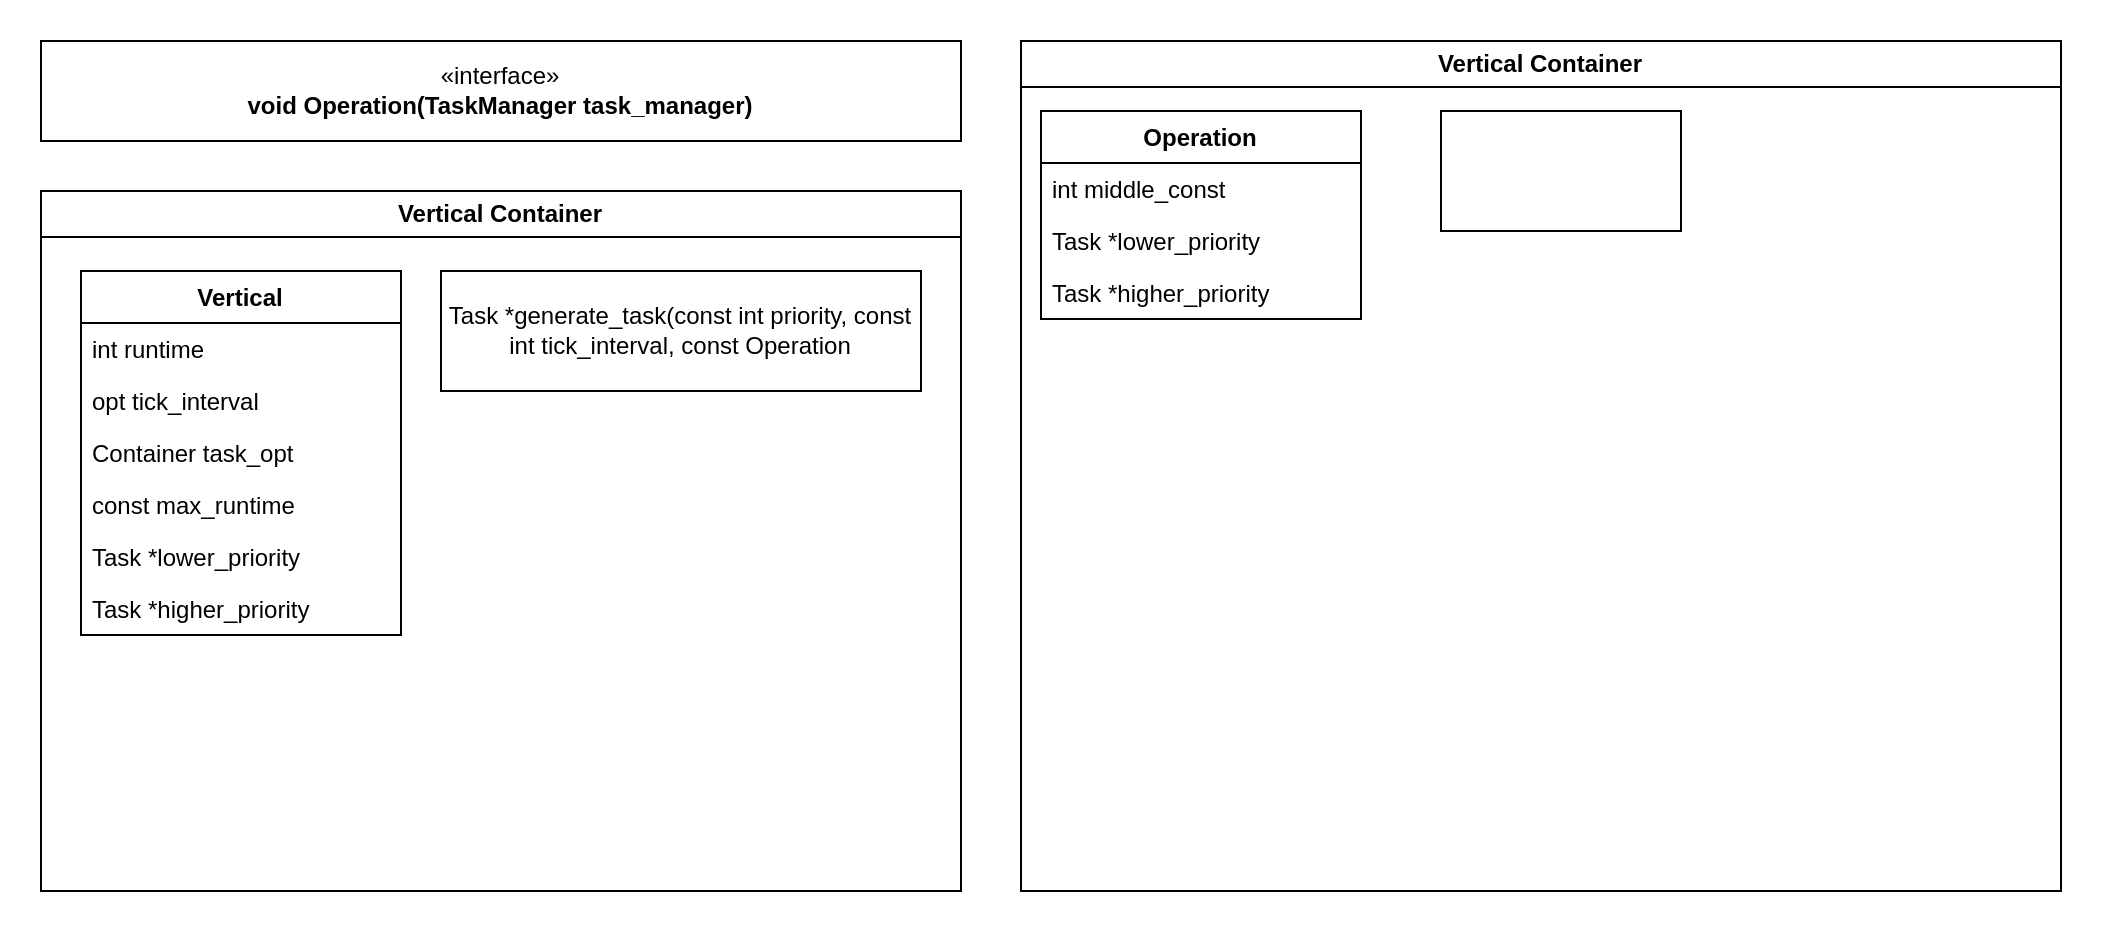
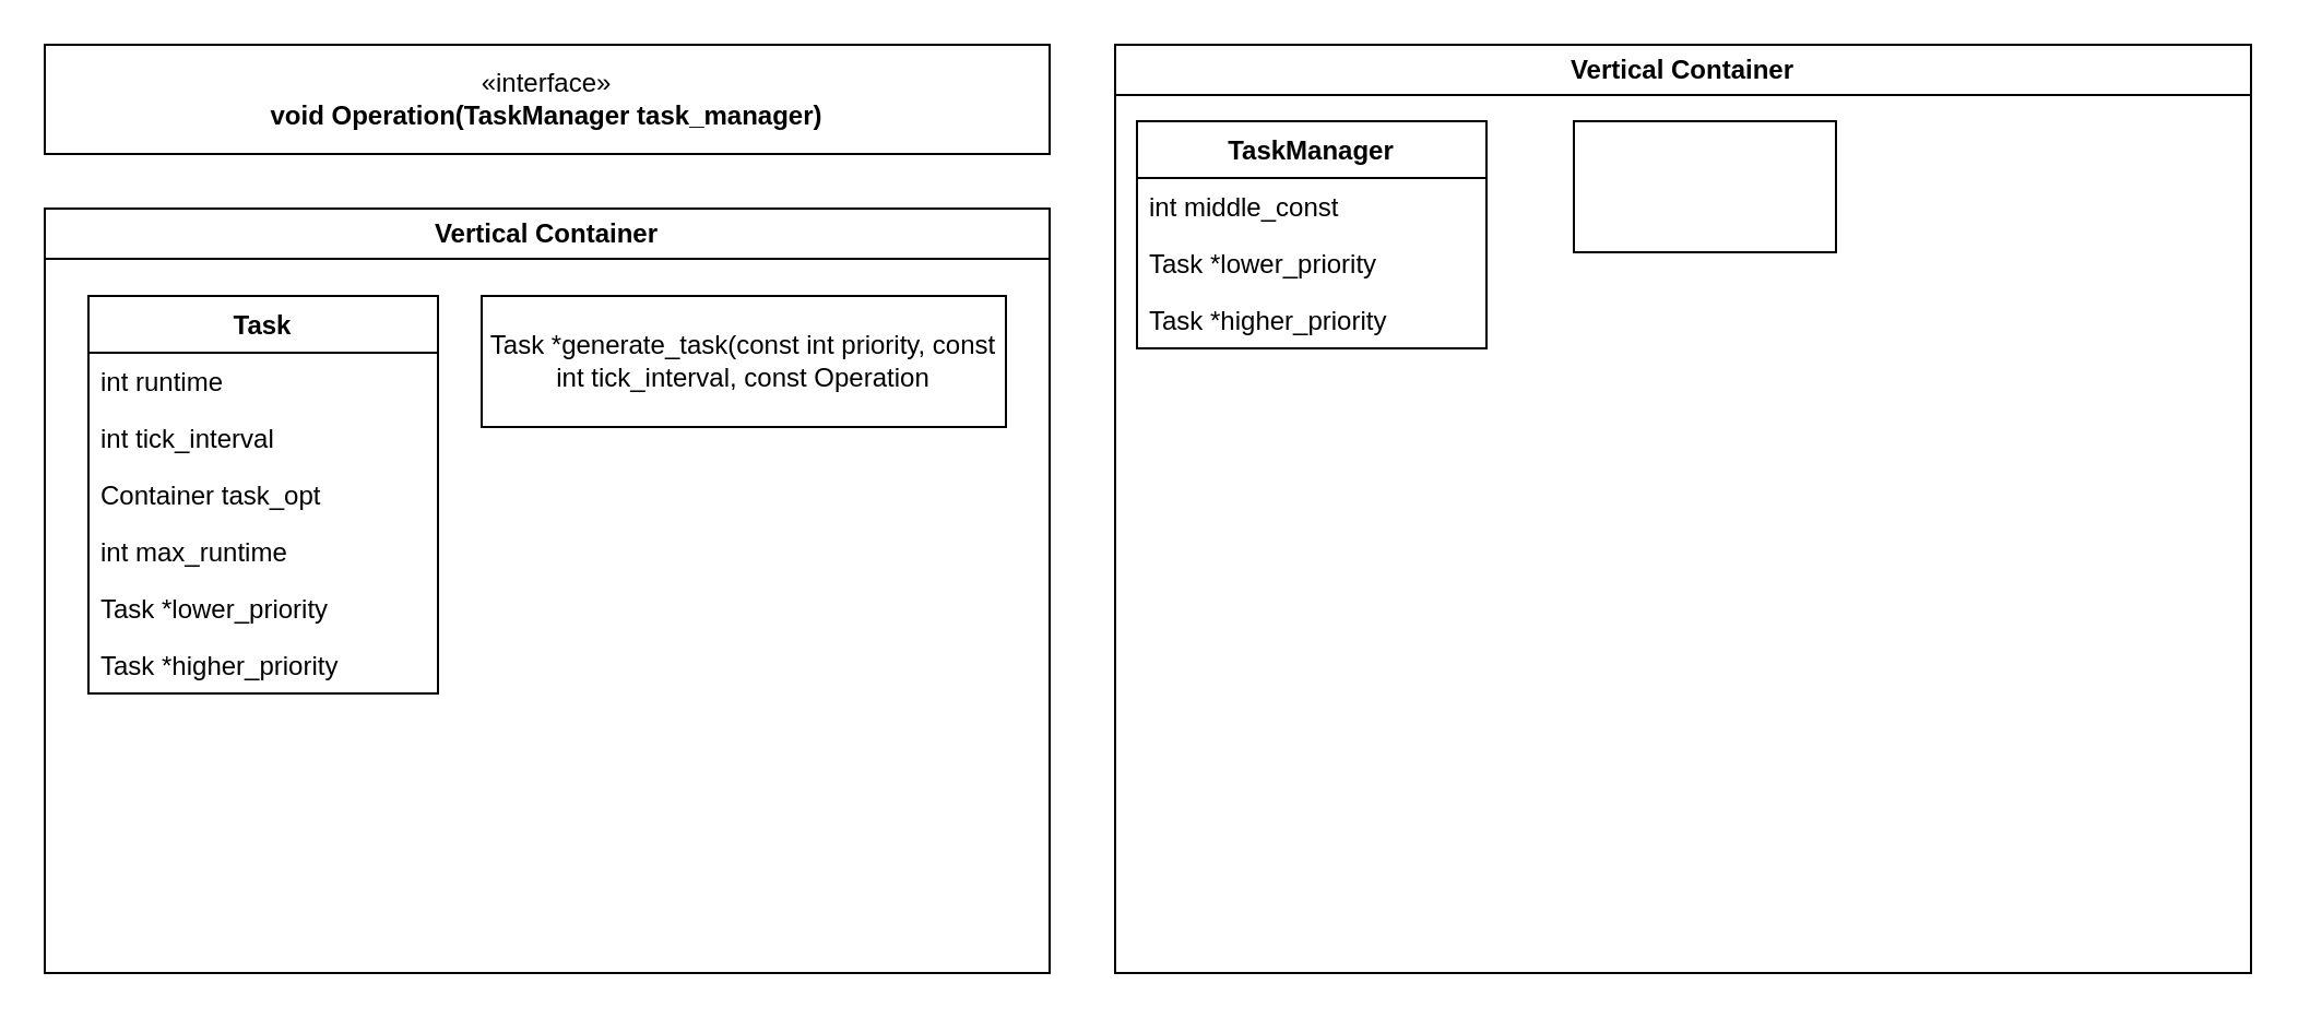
  <mxCell id="0" />
  <mxCell id="1" parent="0" />
- <mxCell id="2" value="Vertical" style="swimlane;fontStyle=1;align=center;verticalAlign=top;childLayout=stackLayout;horizontal=1;startSize=26;horizontalStack=0;resizeParent=1;resizeParentMax=0;resizeLast=0;collapsible=1;marginBottom=0;whiteSpace=wrap;html=1;" vertex="1" parent="1"><mxGeometry x="40" y="135" width="160" height="182" as="geometry" /></mxCell>
+ <mxCell id="2" value="Task" style="swimlane;fontStyle=1;align=center;verticalAlign=top;childLayout=stackLayout;horizontal=1;startSize=26;horizontalStack=0;resizeParent=1;resizeParentMax=0;resizeLast=0;collapsible=1;marginBottom=0;whiteSpace=wrap;html=1;" vertex="1" parent="1"><mxGeometry x="40" y="135" width="160" height="182" as="geometry" /></mxCell>
  <mxCell id="3" value="int runtime" style="text;strokeColor=none;fillColor=none;align=left;verticalAlign=top;spacingLeft=4;spacingRight=4;overflow=hidden;rotatable=0;points=[[0,0.5],[1,0.5]];portConstraint=eastwest;whiteSpace=wrap;html=1;" vertex="1" parent="2"><mxGeometry y="26" width="160" height="26" as="geometry" /></mxCell>
- <mxCell id="4" value="opt tick_interval" style="text;strokeColor=none;fillColor=none;align=left;verticalAlign=top;spacingLeft=4;spacingRight=4;overflow=hidden;rotatable=0;points=[[0,0.5],[1,0.5]];portConstraint=eastwest;whiteSpace=wrap;html=1;" vertex="1" parent="2"><mxGeometry y="52" width="160" height="26" as="geometry" /></mxCell>
+ <mxCell id="4" value="int tick_interval" style="text;strokeColor=none;fillColor=none;align=left;verticalAlign=top;spacingLeft=4;spacingRight=4;overflow=hidden;rotatable=0;points=[[0,0.5],[1,0.5]];portConstraint=eastwest;whiteSpace=wrap;html=1;" vertex="1" parent="2"><mxGeometry y="52" width="160" height="26" as="geometry" /></mxCell>
  <mxCell id="5" value="Container task_opt" style="text;strokeColor=none;fillColor=none;align=left;verticalAlign=top;spacingLeft=4;spacingRight=4;overflow=hidden;rotatable=0;points=[[0,0.5],[1,0.5]];portConstraint=eastwest;whiteSpace=wrap;html=1;" vertex="1" parent="2"><mxGeometry y="78" width="160" height="26" as="geometry" /></mxCell>
- <mxCell id="6" value="const max_runtime" style="text;strokeColor=none;fillColor=none;align=left;verticalAlign=top;spacingLeft=4;spacingRight=4;overflow=hidden;rotatable=0;points=[[0,0.5],[1,0.5]];portConstraint=eastwest;whiteSpace=wrap;html=1;" vertex="1" parent="2"><mxGeometry y="104" width="160" height="26" as="geometry" /></mxCell>
+ <mxCell id="6" value="int max_runtime" style="text;strokeColor=none;fillColor=none;align=left;verticalAlign=top;spacingLeft=4;spacingRight=4;overflow=hidden;rotatable=0;points=[[0,0.5],[1,0.5]];portConstraint=eastwest;whiteSpace=wrap;html=1;" vertex="1" parent="2"><mxGeometry y="104" width="160" height="26" as="geometry" /></mxCell>
  <mxCell id="7" value="Task *lower_priority" style="text;strokeColor=none;fillColor=none;align=left;verticalAlign=top;spacingLeft=4;spacingRight=4;overflow=hidden;rotatable=0;points=[[0,0.5],[1,0.5]];portConstraint=eastwest;whiteSpace=wrap;html=1;" vertex="1" parent="2"><mxGeometry y="130" width="160" height="26" as="geometry" /></mxCell>
  <mxCell id="8" value="Task *higher_priority" style="text;strokeColor=none;fillColor=none;align=left;verticalAlign=top;spacingLeft=4;spacingRight=4;overflow=hidden;rotatable=0;points=[[0,0.5],[1,0.5]];portConstraint=eastwest;whiteSpace=wrap;html=1;" vertex="1" parent="2"><mxGeometry y="156" width="160" height="26" as="geometry" /></mxCell>
  <mxCell id="9" value="«interface»&lt;br&gt;&lt;b&gt;void Operation(TaskManager task_manager)&lt;/b&gt;" style="html=1;whiteSpace=wrap;" vertex="1" parent="1"><mxGeometry x="20" y="20" width="460" height="50" as="geometry" /></mxCell>
  <mxCell id="10" value="Vertical Container" style="swimlane;whiteSpace=wrap;html=1;" vertex="1" parent="1"><mxGeometry x="510" y="20" width="520" height="425" as="geometry" /></mxCell>
- <mxCell id="11" value="Operation" style="swimlane;fontStyle=1;align=center;verticalAlign=top;childLayout=stackLayout;horizontal=1;startSize=26;horizontalStack=0;resizeParent=1;resizeParentMax=0;resizeLast=0;collapsible=1;marginBottom=0;whiteSpace=wrap;html=1;" vertex="1" parent="10"><mxGeometry x="10" y="35" width="160" height="104" as="geometry" /></mxCell>
+ <mxCell id="11" value="TaskManager" style="swimlane;fontStyle=1;align=center;verticalAlign=top;childLayout=stackLayout;horizontal=1;startSize=26;horizontalStack=0;resizeParent=1;resizeParentMax=0;resizeLast=0;collapsible=1;marginBottom=0;whiteSpace=wrap;html=1;" vertex="1" parent="10"><mxGeometry x="10" y="35" width="160" height="104" as="geometry" /></mxCell>
  <mxCell id="12" value="int middle_const" style="text;strokeColor=none;fillColor=none;align=left;verticalAlign=top;spacingLeft=4;spacingRight=4;overflow=hidden;rotatable=0;points=[[0,0.5],[1,0.5]];portConstraint=eastwest;whiteSpace=wrap;html=1;" vertex="1" parent="11"><mxGeometry y="26" width="160" height="26" as="geometry" /></mxCell>
  <mxCell id="13" value="Task *lower_priority" style="text;strokeColor=none;fillColor=none;align=left;verticalAlign=top;spacingLeft=4;spacingRight=4;overflow=hidden;rotatable=0;points=[[0,0.5],[1,0.5]];portConstraint=eastwest;whiteSpace=wrap;html=1;" vertex="1" parent="11"><mxGeometry y="52" width="160" height="26" as="geometry" /></mxCell>
  <mxCell id="14" value="Task *higher_priority" style="text;strokeColor=none;fillColor=none;align=left;verticalAlign=top;spacingLeft=4;spacingRight=4;overflow=hidden;rotatable=0;points=[[0,0.5],[1,0.5]];portConstraint=eastwest;whiteSpace=wrap;html=1;" vertex="1" parent="11"><mxGeometry y="78" width="160" height="26" as="geometry" /></mxCell>
  <mxCell id="15" value="" style="rounded=0;whiteSpace=wrap;html=1;" vertex="1" parent="10"><mxGeometry x="210" y="35" width="120" height="60" as="geometry" /></mxCell>
  <mxCell id="16" value="Vertical Container" style="swimlane;whiteSpace=wrap;html=1;" vertex="1" parent="1"><mxGeometry x="20" y="95" width="460" height="350" as="geometry" /></mxCell>
  <mxCell id="17" value="Task *generate_task(const int priority, const int tick_interval, const Operation" style="rounded=0;whiteSpace=wrap;html=1;" vertex="1" parent="16"><mxGeometry x="200" y="40" width="240" height="60" as="geometry" /></mxCell>
